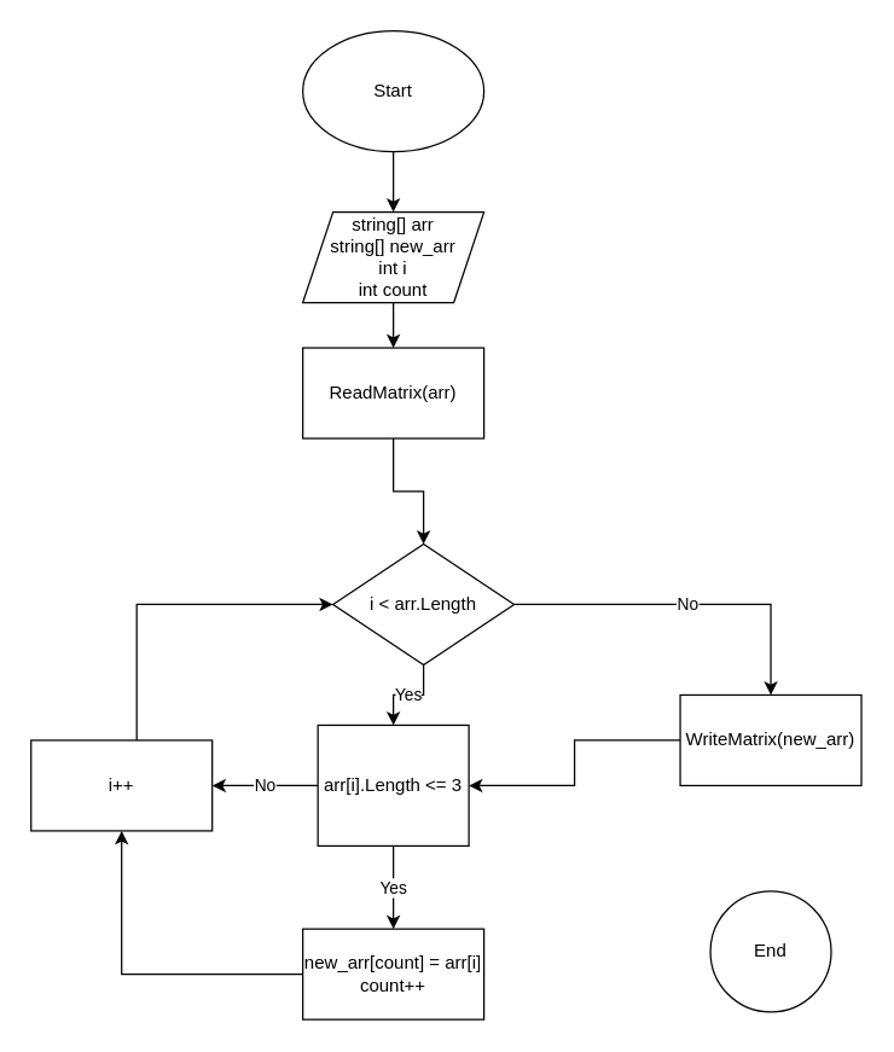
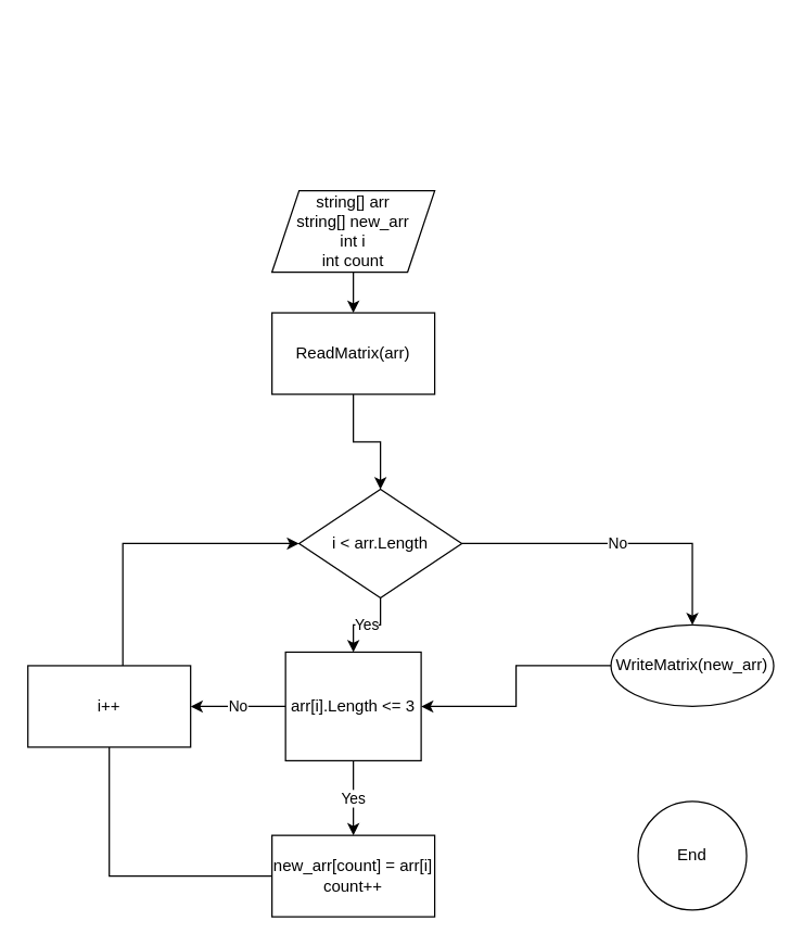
  <mxCell id="0" />
  <mxCell id="1" parent="0" />
- <mxCell id="2" style="edgeStyle=orthogonalEdgeStyle;rounded=0;orthogonalLoop=1;jettySize=auto;html=1;entryX=0.5;entryY=0;entryDx=0;entryDy=0;" edge="1" parent="1" source="3" target="5"><mxGeometry relative="1" as="geometry" /></mxCell>
- <mxCell id="3" value="Start" style="ellipse;whiteSpace=wrap;html=1;" vertex="1" parent="1"><mxGeometry x="200" y="20" width="120" height="80" as="geometry" /></mxCell>
  <mxCell id="4" value="" style="edgeStyle=orthogonalEdgeStyle;rounded=0;orthogonalLoop=1;jettySize=auto;html=1;" edge="1" parent="1" source="5" target="17"><mxGeometry relative="1" as="geometry" /></mxCell>
  <mxCell id="5" value="string[] arr&lt;br&gt;string[] new_arr&lt;br&gt;int i&lt;br&gt;int count" style="shape=parallelogram;perimeter=parallelogramPerimeter;whiteSpace=wrap;html=1;fixedSize=1;" vertex="1" parent="1"><mxGeometry x="200" y="140" width="120" height="60" as="geometry" /></mxCell>
  <mxCell id="6" value="Yes" style="edgeStyle=orthogonalEdgeStyle;rounded=0;orthogonalLoop=1;jettySize=auto;html=1;" edge="1" parent="1" source="8" target="11"><mxGeometry relative="1" as="geometry" /></mxCell>
  <mxCell id="7" value="No" style="edgeStyle=orthogonalEdgeStyle;rounded=0;orthogonalLoop=1;jettySize=auto;html=1;" edge="1" parent="1" source="8" target="19"><mxGeometry relative="1" as="geometry" /></mxCell>
  <mxCell id="8" value="i &amp;lt; arr.Length" style="rhombus;whiteSpace=wrap;html=1;" vertex="1" parent="1"><mxGeometry x="220" y="360" width="120" height="80" as="geometry" /></mxCell>
  <mxCell id="9" value="Yes" style="edgeStyle=orthogonalEdgeStyle;rounded=0;orthogonalLoop=1;jettySize=auto;html=1;" edge="1" parent="1" source="11" target="13"><mxGeometry relative="1" as="geometry" /></mxCell>
  <mxCell id="10" value="No" style="edgeStyle=orthogonalEdgeStyle;rounded=0;orthogonalLoop=1;jettySize=auto;html=1;" edge="1" parent="1" source="11" target="15"><mxGeometry relative="1" as="geometry" /></mxCell>
  <mxCell id="11" value="arr[i].Length &amp;lt;= 3" style="whiteSpace=wrap;html=1;rounded=0;" vertex="1" parent="1"><mxGeometry x="210" y="480" width="100" height="80" as="geometry" /></mxCell>
- <mxCell id="12" style="edgeStyle=orthogonalEdgeStyle;rounded=0;orthogonalLoop=1;jettySize=auto;html=1;entryX=0.5;entryY=1;entryDx=0;entryDy=0;" edge="1" parent="1" source="13" target="15"><mxGeometry relative="1" as="geometry" /></mxCell>
+ <mxCell id="12" style="edgeStyle=orthogonalEdgeStyle;rounded=0;orthogonalLoop=1;jettySize=auto;html=1;entryX=0.5;entryY=1;entryDx=0;entryDy=0;endArrow=none;" edge="1" parent="1" source="13" target="15"><mxGeometry relative="1" as="geometry" /></mxCell>
  <mxCell id="13" value="new_arr[count] = arr[i]&lt;br&gt;count++" style="whiteSpace=wrap;html=1;" vertex="1" parent="1"><mxGeometry x="200" y="615" width="120" height="60" as="geometry" /></mxCell>
  <mxCell id="14" style="edgeStyle=orthogonalEdgeStyle;rounded=0;orthogonalLoop=1;jettySize=auto;html=1;entryX=0;entryY=0.5;entryDx=0;entryDy=0;" edge="1" parent="1" source="15" target="8"><mxGeometry relative="1" as="geometry"><Array as="points"><mxPoint x="90" y="400" /></Array></mxGeometry></mxCell>
  <mxCell id="15" value="i++" style="whiteSpace=wrap;html=1;" vertex="1" parent="1"><mxGeometry x="20" y="490" width="120" height="60" as="geometry" /></mxCell>
  <mxCell id="16" value="" style="edgeStyle=orthogonalEdgeStyle;rounded=0;orthogonalLoop=1;jettySize=auto;html=1;" edge="1" parent="1" source="17" target="8"><mxGeometry relative="1" as="geometry" /></mxCell>
  <mxCell id="17" value="ReadMatrix(arr)" style="whiteSpace=wrap;html=1;" vertex="1" parent="1"><mxGeometry x="200" y="230" width="120" height="60" as="geometry" /></mxCell>
  <mxCell id="18" value="" style="edgeStyle=orthogonalEdgeStyle;rounded=0;orthogonalLoop=1;jettySize=auto;html=1;" edge="1" parent="1" source="19" target="11"><mxGeometry relative="1" as="geometry" /></mxCell>
- <mxCell id="19" value="WriteMatrix(new_arr)" style="whiteSpace=wrap;html=1;" vertex="1" parent="1"><mxGeometry x="450" y="460" width="120" height="60" as="geometry" /></mxCell>
+ <mxCell id="19" value="WriteMatrix(new_arr)" style="ellipse;whiteSpace=wrap;html=1;" vertex="1" parent="1"><mxGeometry x="450" y="460" width="120" height="60" as="geometry" /></mxCell>
  <mxCell id="20" value="End" style="ellipse;whiteSpace=wrap;html=1;" vertex="1" parent="1"><mxGeometry x="470" y="590" width="80" height="80" as="geometry" /></mxCell>
